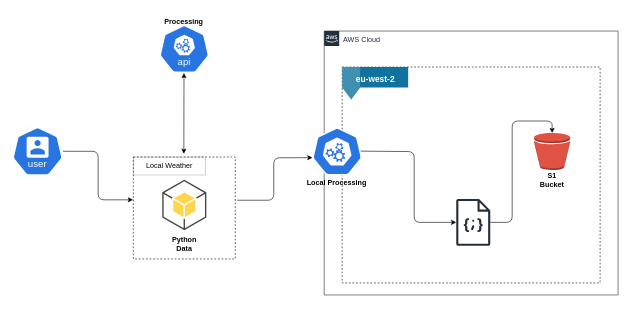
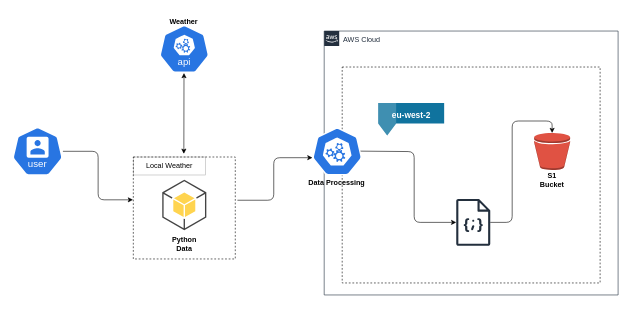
  <mxCell id="0" />
  <mxCell id="1" parent="0" />
  <mxCell id="2" value="" style="whiteSpace=wrap;html=1;aspect=fixed;dashed=1;fillColor=none;" vertex="1" parent="1"><mxGeometry x="221.76" y="261" width="170" height="170" as="geometry" /></mxCell>
  <mxCell id="3" value="Local Weather" style="text;html=1;align=center;verticalAlign=middle;whiteSpace=wrap;rounded=0;strokeColor=default;opacity=30;" vertex="1" parent="1"><mxGeometry x="221.76" y="261" width="120" height="30" as="geometry" /></mxCell>
  <mxCell id="4" value="AWS Cloud" style="points=[[0,0],[0.25,0],[0.5,0],[0.75,0],[1,0],[1,0.25],[1,0.5],[1,0.75],[1,1],[0.75,1],[0.5,1],[0.25,1],[0,1],[0,0.75],[0,0.5],[0,0.25]];outlineConnect=0;gradientColor=none;html=1;whiteSpace=wrap;fontSize=12;fontStyle=0;shape=mxgraph.aws4.group;grIcon=mxgraph.aws4.group_aws_cloud_alt;strokeColor=#232F3E;fillColor=none;verticalAlign=top;align=left;spacingLeft=30;fontColor=#232F3E;dashed=0;labelBackgroundColor=#ffffff;container=1;pointerEvents=0;collapsible=0;recursiveResize=0;" parent="1" vertex="1"><mxGeometry x="540" y="51" width="490" height="440" as="geometry" /></mxCell>
  <mxCell id="5" value="" style="rounded=0;whiteSpace=wrap;html=1;labelBackgroundColor=none;fillColor=none;dashed=1;container=1;pointerEvents=0;collapsible=0;recursiveResize=0;" parent="4" vertex="1"><mxGeometry x="30" y="60" width="430" height="360" as="geometry" /></mxCell>
  <mxCell id="6" value="" style="outlineConnect=0;dashed=0;verticalLabelPosition=bottom;verticalAlign=top;align=center;html=1;shape=mxgraph.aws3.bucket;fillColor=#E05243;gradientColor=none;" vertex="1" parent="5"><mxGeometry x="320" y="110" width="60" height="61.5" as="geometry" /></mxCell>
  <mxCell id="7" value="&lt;b&gt;S1 Bucket&lt;/b&gt;" style="text;html=1;align=center;verticalAlign=middle;whiteSpace=wrap;rounded=0;" vertex="1" parent="5"><mxGeometry x="320" y="172.5" width="60" height="30" as="geometry" /></mxCell>
  <mxCell id="8" value="" style="sketch=0;outlineConnect=0;fontColor=#232F3E;gradientColor=none;fillColor=#232F3D;strokeColor=none;dashed=0;verticalLabelPosition=bottom;verticalAlign=top;align=center;html=1;fontSize=12;fontStyle=0;aspect=fixed;pointerEvents=1;shape=mxgraph.aws4.json_script;" vertex="1" parent="5"><mxGeometry x="190" y="220" width="57" height="78" as="geometry" /></mxCell>
  <mxCell id="9" style="edgeStyle=orthogonalEdgeStyle;rounded=1;orthogonalLoop=1;jettySize=auto;html=1;entryX=0.5;entryY=0;entryDx=0;entryDy=0;entryPerimeter=0;curved=0;" edge="1" parent="5" source="8" target="6"><mxGeometry relative="1" as="geometry" /></mxCell>
  <mxCell id="10" style="edgeStyle=orthogonalEdgeStyle;rounded=1;orthogonalLoop=1;jettySize=auto;html=1;curved=0;exitX=0.704;exitY=0.491;exitDx=0;exitDy=0;exitPerimeter=0;" edge="1" parent="5" source="12" target="8"><mxGeometry relative="1" as="geometry"><mxPoint x="30" y="140.8" as="sourcePoint" /><Array as="points"><mxPoint x="120" y="141" /><mxPoint x="120" y="259" /></Array></mxGeometry></mxCell>
- <mxCell id="11" value="eu-west-2" style="html=1;shape=mxgraph.infographic.flag;dx=30;dy=20;fillColor=#10739E;strokeColor=none;align=center;verticalAlign=top;fontColor=#ffffff;fontSize=14;fontStyle=1;shadow=0;spacingTop=5;" vertex="1" parent="5"><mxGeometry width="110" height="54" as="geometry" /></mxCell>
+ <mxCell id="11" value="eu-west-2" style="html=1;shape=mxgraph.infographic.flag;dx=30;dy=20;fillColor=#10739E;strokeColor=none;align=center;verticalAlign=top;fontColor=#ffffff;fontSize=14;fontStyle=1;shadow=0;spacingTop=5;" vertex="1" parent="5"><mxGeometry x="60" y="60" width="110" height="54" as="geometry" /></mxCell>
  <mxCell id="12" value="" style="aspect=fixed;sketch=0;html=1;dashed=0;whitespace=wrap;verticalLabelPosition=bottom;verticalAlign=top;fillColor=#2875E2;strokeColor=#ffffff;points=[[0.005,0.63,0],[0.1,0.2,0],[0.9,0.2,0],[0.5,0,0],[0.995,0.63,0],[0.72,0.99,0],[0.5,1,0],[0.28,0.99,0]];shape=mxgraph.kubernetes.icon2;prIcon=api" vertex="1" parent="5"><mxGeometry x="-50" y="100.75" width="83.33" height="80" as="geometry" /></mxCell>
- <mxCell id="13" value="&lt;b&gt;Local Processing&lt;/b&gt;" style="text;html=1;align=center;verticalAlign=middle;whiteSpace=wrap;rounded=0;" vertex="1" parent="5"><mxGeometry x="-74.34" y="177.75" width="130" height="30" as="geometry" /></mxCell>
+ <mxCell id="13" value="&lt;b&gt;Data Processing&lt;/b&gt;" style="text;html=1;align=center;verticalAlign=middle;whiteSpace=wrap;rounded=0;" vertex="1" parent="5"><mxGeometry x="-74.34" y="177.75" width="130" height="30" as="geometry" /></mxCell>
  <mxCell id="14" value="" style="edgeStyle=orthogonalEdgeStyle;rounded=0;orthogonalLoop=1;jettySize=auto;html=1;endArrow=open;endFill=0;strokeWidth=2;" parent="1" edge="1"><mxGeometry relative="1" as="geometry"><mxPoint x="388" y="300" as="sourcePoint" /></mxGeometry></mxCell>
  <mxCell id="15" value="" style="edgeStyle=orthogonalEdgeStyle;rounded=0;orthogonalLoop=1;jettySize=auto;html=1;endArrow=open;endFill=0;strokeWidth=2;" parent="1" edge="1"><mxGeometry relative="1" as="geometry"><mxPoint x="498" y="300" as="sourcePoint" /></mxGeometry></mxCell>
  <mxCell id="16" value="" style="edgeStyle=orthogonalEdgeStyle;rounded=0;orthogonalLoop=1;jettySize=auto;html=1;endArrow=open;endFill=0;strokeWidth=2;" parent="1" edge="1"><mxGeometry relative="1" as="geometry"><mxPoint x="663" y="300" as="targetPoint" /></mxGeometry></mxCell>
  <mxCell id="17" style="edgeStyle=orthogonalEdgeStyle;rounded=0;orthogonalLoop=1;jettySize=auto;html=1;endArrow=open;endFill=0;strokeWidth=2;" parent="1" edge="1"><mxGeometry relative="1" as="geometry"><Array as="points"><mxPoint x="702" y="431" /></Array><mxPoint x="702" y="339" as="sourcePoint" /></mxGeometry></mxCell>
  <mxCell id="18" style="edgeStyle=orthogonalEdgeStyle;rounded=0;orthogonalLoop=1;jettySize=auto;html=1;endArrow=open;endFill=0;strokeWidth=2;startArrow=open;startFill=0;" parent="1" edge="1"><mxGeometry relative="1" as="geometry"><Array as="points"><mxPoint x="578" y="511" /><mxPoint x="468" y="511" /></Array><mxPoint x="578" y="479" as="sourcePoint" /></mxGeometry></mxCell>
  <mxCell id="19" style="edgeStyle=orthogonalEdgeStyle;rounded=0;orthogonalLoop=1;jettySize=auto;html=1;endArrow=open;endFill=0;strokeWidth=2;startArrow=open;startFill=0;" parent="1" edge="1"><mxGeometry relative="1" as="geometry"><Array as="points"><mxPoint x="624" y="511" /><mxPoint x="799" y="511" /></Array><mxPoint x="578" y="479" as="sourcePoint" /></mxGeometry></mxCell>
  <mxCell id="20" value="" style="outlineConnect=0;dashed=0;verticalLabelPosition=bottom;verticalAlign=top;align=center;html=1;shape=mxgraph.aws3.android;fillColor=#FFD44F;gradientColor=none;" vertex="1" parent="1"><mxGeometry x="270" y="299" width="73.5" height="84" as="geometry" /></mxCell>
  <mxCell id="21" value="" style="aspect=fixed;sketch=0;html=1;dashed=0;whitespace=wrap;verticalLabelPosition=bottom;verticalAlign=top;fillColor=#2875E2;strokeColor=#ffffff;points=[[0.005,0.63,0],[0.1,0.2,0],[0.9,0.2,0],[0.5,0,0],[0.995,0.63,0],[0.72,0.99,0],[0.5,1,0],[0.28,0.99,0]];shape=mxgraph.kubernetes.icon2;kubernetesLabel=1;prIcon=api" vertex="1" parent="1"><mxGeometry x="265.09" y="41" width="83.33" height="80" as="geometry" /></mxCell>
  <mxCell id="22" value="" style="aspect=fixed;sketch=0;html=1;dashed=0;whitespace=wrap;verticalLabelPosition=bottom;verticalAlign=top;fillColor=#2875E2;strokeColor=#ffffff;points=[[0.005,0.63,0],[0.1,0.2,0],[0.9,0.2,0],[0.5,0,0],[0.995,0.63,0],[0.72,0.99,0],[0.5,1,0],[0.28,0.99,0]];shape=mxgraph.kubernetes.icon2;kubernetesLabel=1;prIcon=user" vertex="1" parent="1"><mxGeometry x="20" y="211" width="84.38" height="81" as="geometry" /></mxCell>
  <mxCell id="23" value="&lt;b&gt;Python Data&lt;/b&gt;" style="text;html=1;align=center;verticalAlign=middle;whiteSpace=wrap;rounded=0;" vertex="1" parent="1"><mxGeometry x="276.76" y="391" width="60" height="30" as="geometry" /></mxCell>
  <mxCell id="24" style="edgeStyle=orthogonalEdgeStyle;rounded=1;orthogonalLoop=1;jettySize=auto;html=1;entryX=0.005;entryY=0.63;entryDx=0;entryDy=0;entryPerimeter=0;curved=0;exitX=1.021;exitY=0.424;exitDx=0;exitDy=0;exitPerimeter=0;" edge="1" parent="1" source="2" target="12"><mxGeometry relative="1" as="geometry" /></mxCell>
  <mxCell id="25" style="edgeStyle=orthogonalEdgeStyle;rounded=1;orthogonalLoop=1;jettySize=auto;html=1;entryX=-0.003;entryY=0.42;entryDx=0;entryDy=0;entryPerimeter=0;curved=0;" edge="1" parent="1" source="22" target="2"><mxGeometry relative="1" as="geometry" /></mxCell>
  <mxCell id="26" value="" style="endArrow=classic;startArrow=classic;html=1;rounded=0;exitX=0.702;exitY=-0.178;exitDx=0;exitDy=0;exitPerimeter=0;" edge="1" parent="1" source="3"><mxGeometry width="50" height="50" relative="1" as="geometry"><mxPoint x="306.25" y="231" as="sourcePoint" /><mxPoint x="306.25" y="121" as="targetPoint" /></mxGeometry></mxCell>
- <mxCell id="27" value="&lt;b&gt;Processing&lt;/b&gt;" style="text;html=1;align=center;verticalAlign=middle;whiteSpace=wrap;rounded=0;" vertex="1" parent="1"><mxGeometry x="250.76" y="20" width="110" height="30" as="geometry" /></mxCell>
+ <mxCell id="27" value="&lt;b&gt;Weather&lt;/b&gt;" style="text;html=1;align=center;verticalAlign=middle;whiteSpace=wrap;rounded=0;" vertex="1" parent="1"><mxGeometry x="250.76" y="20" width="110" height="30" as="geometry" /></mxCell>
